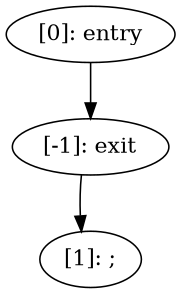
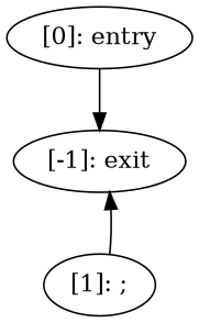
  digraph {
    n1 [label="[0]: entry"]
    n2 [label="[-1]: exit"]
    n3 [label="[1]: ;\n"]
    n1 -> n2
-   n2 -> n3
+   n3 -> n2
  }
